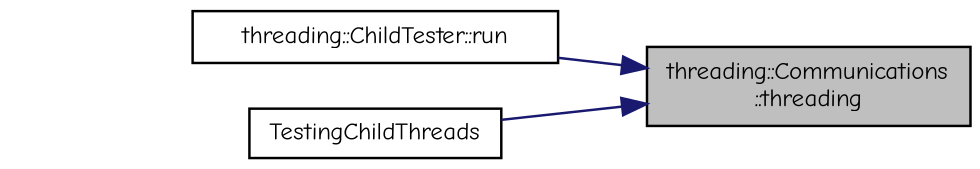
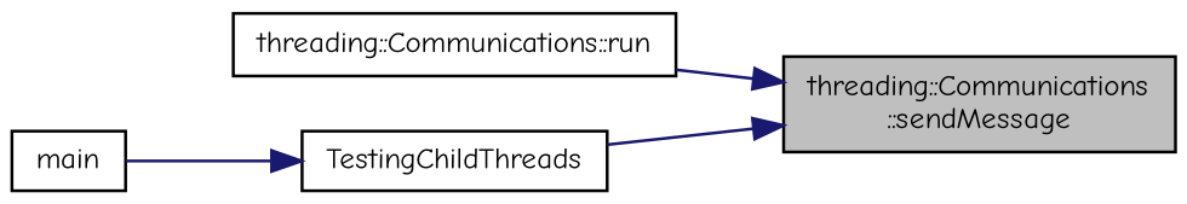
  digraph {
    fontname="Comic Neue"
    rankdir=RL
    node [color=black fillcolor=white fontname="Comic Neue" fontsize=10 shape=record style=filled]
    edge [color=midnightblue dir=back fontname="Comic Neue" fontsize=10 labelfontname=Helvetica labelfontsize=10 style=solid]
-   n1 [fillcolor=grey75 fontcolor=black height=0.2 label="threading::Communications\l::threading" width=0.4]
-   n2 [height=0.2 label="threading::ChildTester::run" width=0.4]
+   n1 [fillcolor=grey75 fontcolor=black height=0.2 label="threading::Communications\l::sendMessage" width=0.4]
+   n2 [height=0.2 label="threading::Communications::run" width=0.4]
    n3 [height=0.2 label=TestingChildThreads width=0.4]
+   n4 [height=0.2 label=main width=0.4]
    n1 -> n2
    n1 -> n3
+   n3 -> n4
  }
